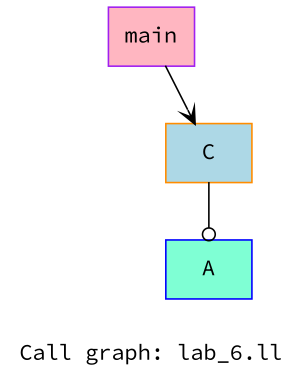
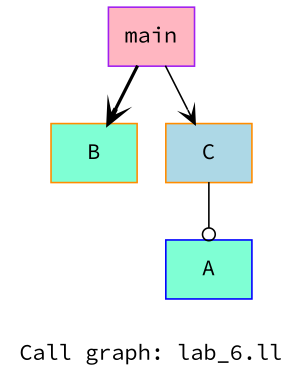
  digraph {
    fontname="Source Code Pro"
    label="Call graph: lab_6.ll"
    node [color=darkorange fillcolor=aquamarine fontname="Source Code Pro" shape=record style=filled]
    edge [arrowhead=vee fontname="Source Code Pro" style=solid]
    n1 [color=blue label="{A}"]
+   n2 [label="{B}"]
    n3 [fillcolor=lightblue label="{C}"]
    n4 [color=purple fillcolor=lightpink label="{main}"]
    n3 -> n1 [arrowhead=odot]
+   n4 -> n2 [style=bold]
    n4 -> n3
  }
